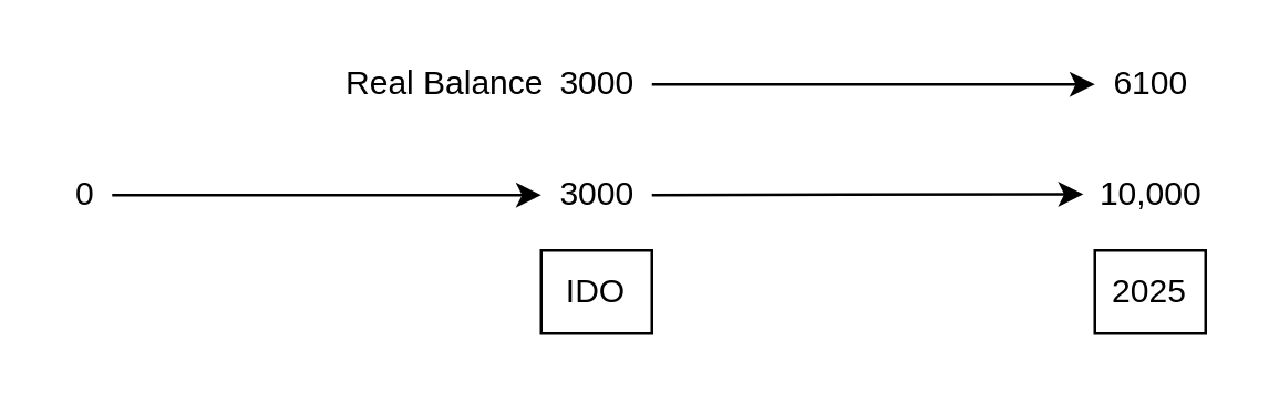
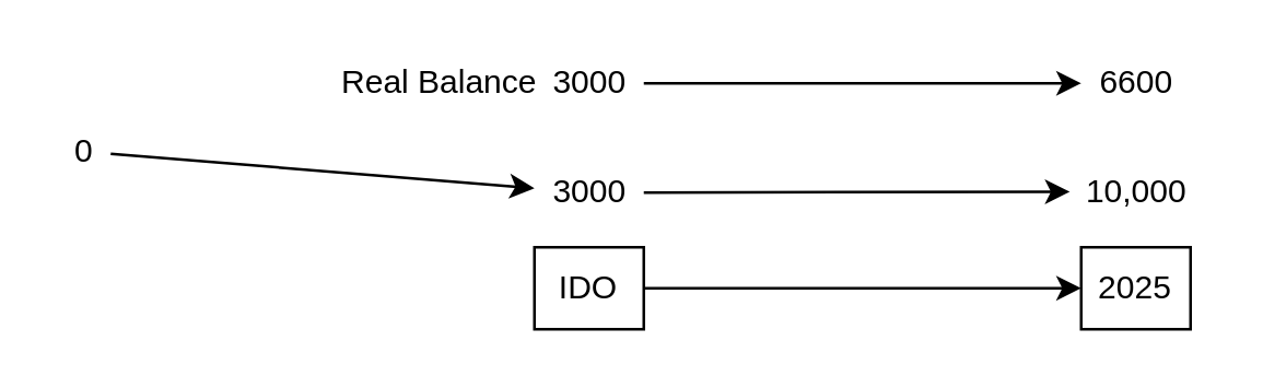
  <mxCell id="0" />
  <mxCell id="1" parent="0" />
  <mxCell id="2" style="edgeStyle=none;html=1;entryX=0.017;entryY=0.485;entryDx=0;entryDy=0;entryPerimeter=0;" edge="1" parent="1" source="3" target="12"><mxGeometry relative="1" as="geometry" /></mxCell>
  <mxCell id="3" value="3000" style="text;html=1;align=center;verticalAlign=middle;resizable=0;points=[];autosize=1;strokeColor=none;fillColor=none;" vertex="1" parent="1"><mxGeometry x="195" y="60" width="40" height="20" as="geometry" /></mxCell>
+ <mxCell id="4" style="edgeStyle=none;html=1;entryX=0;entryY=0.5;entryDx=0;entryDy=0;startArrow=none;" edge="1" parent="1" source="6" target="5"><mxGeometry relative="1" as="geometry" /></mxCell>
  <mxCell id="5" value="2025" style="whiteSpace=wrap;html=1;" vertex="1" parent="1"><mxGeometry x="395" y="90" width="40" height="30" as="geometry" /></mxCell>
  <mxCell id="6" value="IDO" style="whiteSpace=wrap;html=1;" vertex="1" parent="1"><mxGeometry x="195" y="90" width="40" height="30" as="geometry" /></mxCell>
  <mxCell id="7" style="edgeStyle=none;html=1;" edge="1" parent="1" source="8" target="3"><mxGeometry relative="1" as="geometry" /></mxCell>
- <mxCell id="8" value="0" style="text;html=1;align=center;verticalAlign=middle;resizable=0;points=[];autosize=1;strokeColor=none;fillColor=none;" vertex="1" parent="1"><mxGeometry x="20" y="60" width="20" height="20" as="geometry" /></mxCell>
+ <mxCell id="8" value="0" style="text;html=1;align=center;verticalAlign=middle;resizable=0;points=[];autosize=1;strokeColor=none;fillColor=none;" vertex="1" parent="1"><mxGeometry x="20" y="45" width="20" height="20" as="geometry" /></mxCell>
  <mxCell id="9" style="edgeStyle=none;html=1;" edge="1" parent="1" source="10" target="13"><mxGeometry relative="1" as="geometry" /></mxCell>
  <mxCell id="10" value="3000" style="text;html=1;align=center;verticalAlign=middle;resizable=0;points=[];autosize=1;strokeColor=none;fillColor=none;" vertex="1" parent="1"><mxGeometry x="195" y="20" width="40" height="20" as="geometry" /></mxCell>
  <mxCell id="11" value="Real Balance" style="text;html=1;align=center;verticalAlign=middle;resizable=0;points=[];autosize=1;strokeColor=none;fillColor=none;" vertex="1" parent="1"><mxGeometry x="115" y="20" width="90" height="20" as="geometry" /></mxCell>
  <mxCell id="12" value="10,000" style="text;html=1;align=center;verticalAlign=middle;resizable=0;points=[];autosize=1;strokeColor=none;fillColor=none;" vertex="1" parent="1"><mxGeometry x="390" y="60" width="50" height="20" as="geometry" /></mxCell>
- <mxCell id="13" value="6100" style="text;html=1;align=center;verticalAlign=middle;resizable=0;points=[];autosize=1;strokeColor=none;fillColor=none;" vertex="1" parent="1"><mxGeometry x="395" y="20" width="40" height="20" as="geometry" /></mxCell>
+ <mxCell id="13" value="6600" style="text;html=1;align=center;verticalAlign=middle;resizable=0;points=[];autosize=1;strokeColor=none;fillColor=none;" vertex="1" parent="1"><mxGeometry x="395" y="20" width="40" height="20" as="geometry" /></mxCell>
